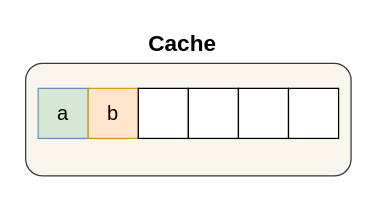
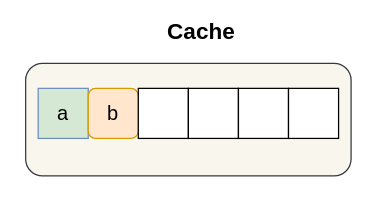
  <mxCell id="0" />
  <mxCell id="1" parent="0" />
  <mxCell id="2" value="" style="rounded=1;whiteSpace=wrap;html=1;fontSize=18;fillColor=#f9f7ed;strokeColor=#36393d;" vertex="1" parent="1"><mxGeometry x="20" y="50" width="260" height="90" as="geometry" /></mxCell>
  <mxCell id="3" value="a" style="rounded=0;whiteSpace=wrap;html=1;fillColor=#d5e8d4;strokeColor=#6c8ebf;fontSize=16;" vertex="1" parent="1"><mxGeometry x="30" y="70" width="40" height="40" as="geometry" /></mxCell>
- <mxCell id="4" value="b" style="rounded=0;whiteSpace=wrap;html=1;fillColor=#ffe6cc;strokeColor=#d79b00;fontSize=16;" vertex="1" parent="1"><mxGeometry x="70" y="70" width="40" height="40" as="geometry" /></mxCell>
+ <mxCell id="4" value="b" style="whiteSpace=wrap;html=1;fillColor=#ffe6cc;strokeColor=#d79b00;fontSize=16;rounded=1;" vertex="1" parent="1"><mxGeometry x="70" y="70" width="40" height="40" as="geometry" /></mxCell>
  <mxCell id="5" value="" style="rounded=0;whiteSpace=wrap;html=1;" vertex="1" parent="1"><mxGeometry x="110" y="70" width="40" height="40" as="geometry" /></mxCell>
  <mxCell id="6" value="" style="rounded=0;whiteSpace=wrap;html=1;" vertex="1" parent="1"><mxGeometry x="150" y="70" width="40" height="40" as="geometry" /></mxCell>
  <mxCell id="7" value="" style="rounded=0;whiteSpace=wrap;html=1;" vertex="1" parent="1"><mxGeometry x="190" y="70" width="40" height="40" as="geometry" /></mxCell>
  <mxCell id="8" value="" style="rounded=0;whiteSpace=wrap;html=1;" vertex="1" parent="1"><mxGeometry x="230" y="70" width="40" height="40" as="geometry" /></mxCell>
- <mxCell id="9" value="Cache" style="text;html=1;align=center;verticalAlign=middle;resizable=0;points=[];autosize=1;fontSize=18;fontStyle=1" vertex="1" parent="1"><mxGeometry x="110" y="20" width="70" height="30" as="geometry" /></mxCell>
+ <mxCell id="9" value="Cache" style="text;html=1;align=center;verticalAlign=middle;resizable=0;points=[];autosize=1;fontSize=18;fontStyle=1" vertex="1" parent="1"><mxGeometry x="125" y="10" width="70" height="30" as="geometry" /></mxCell>
